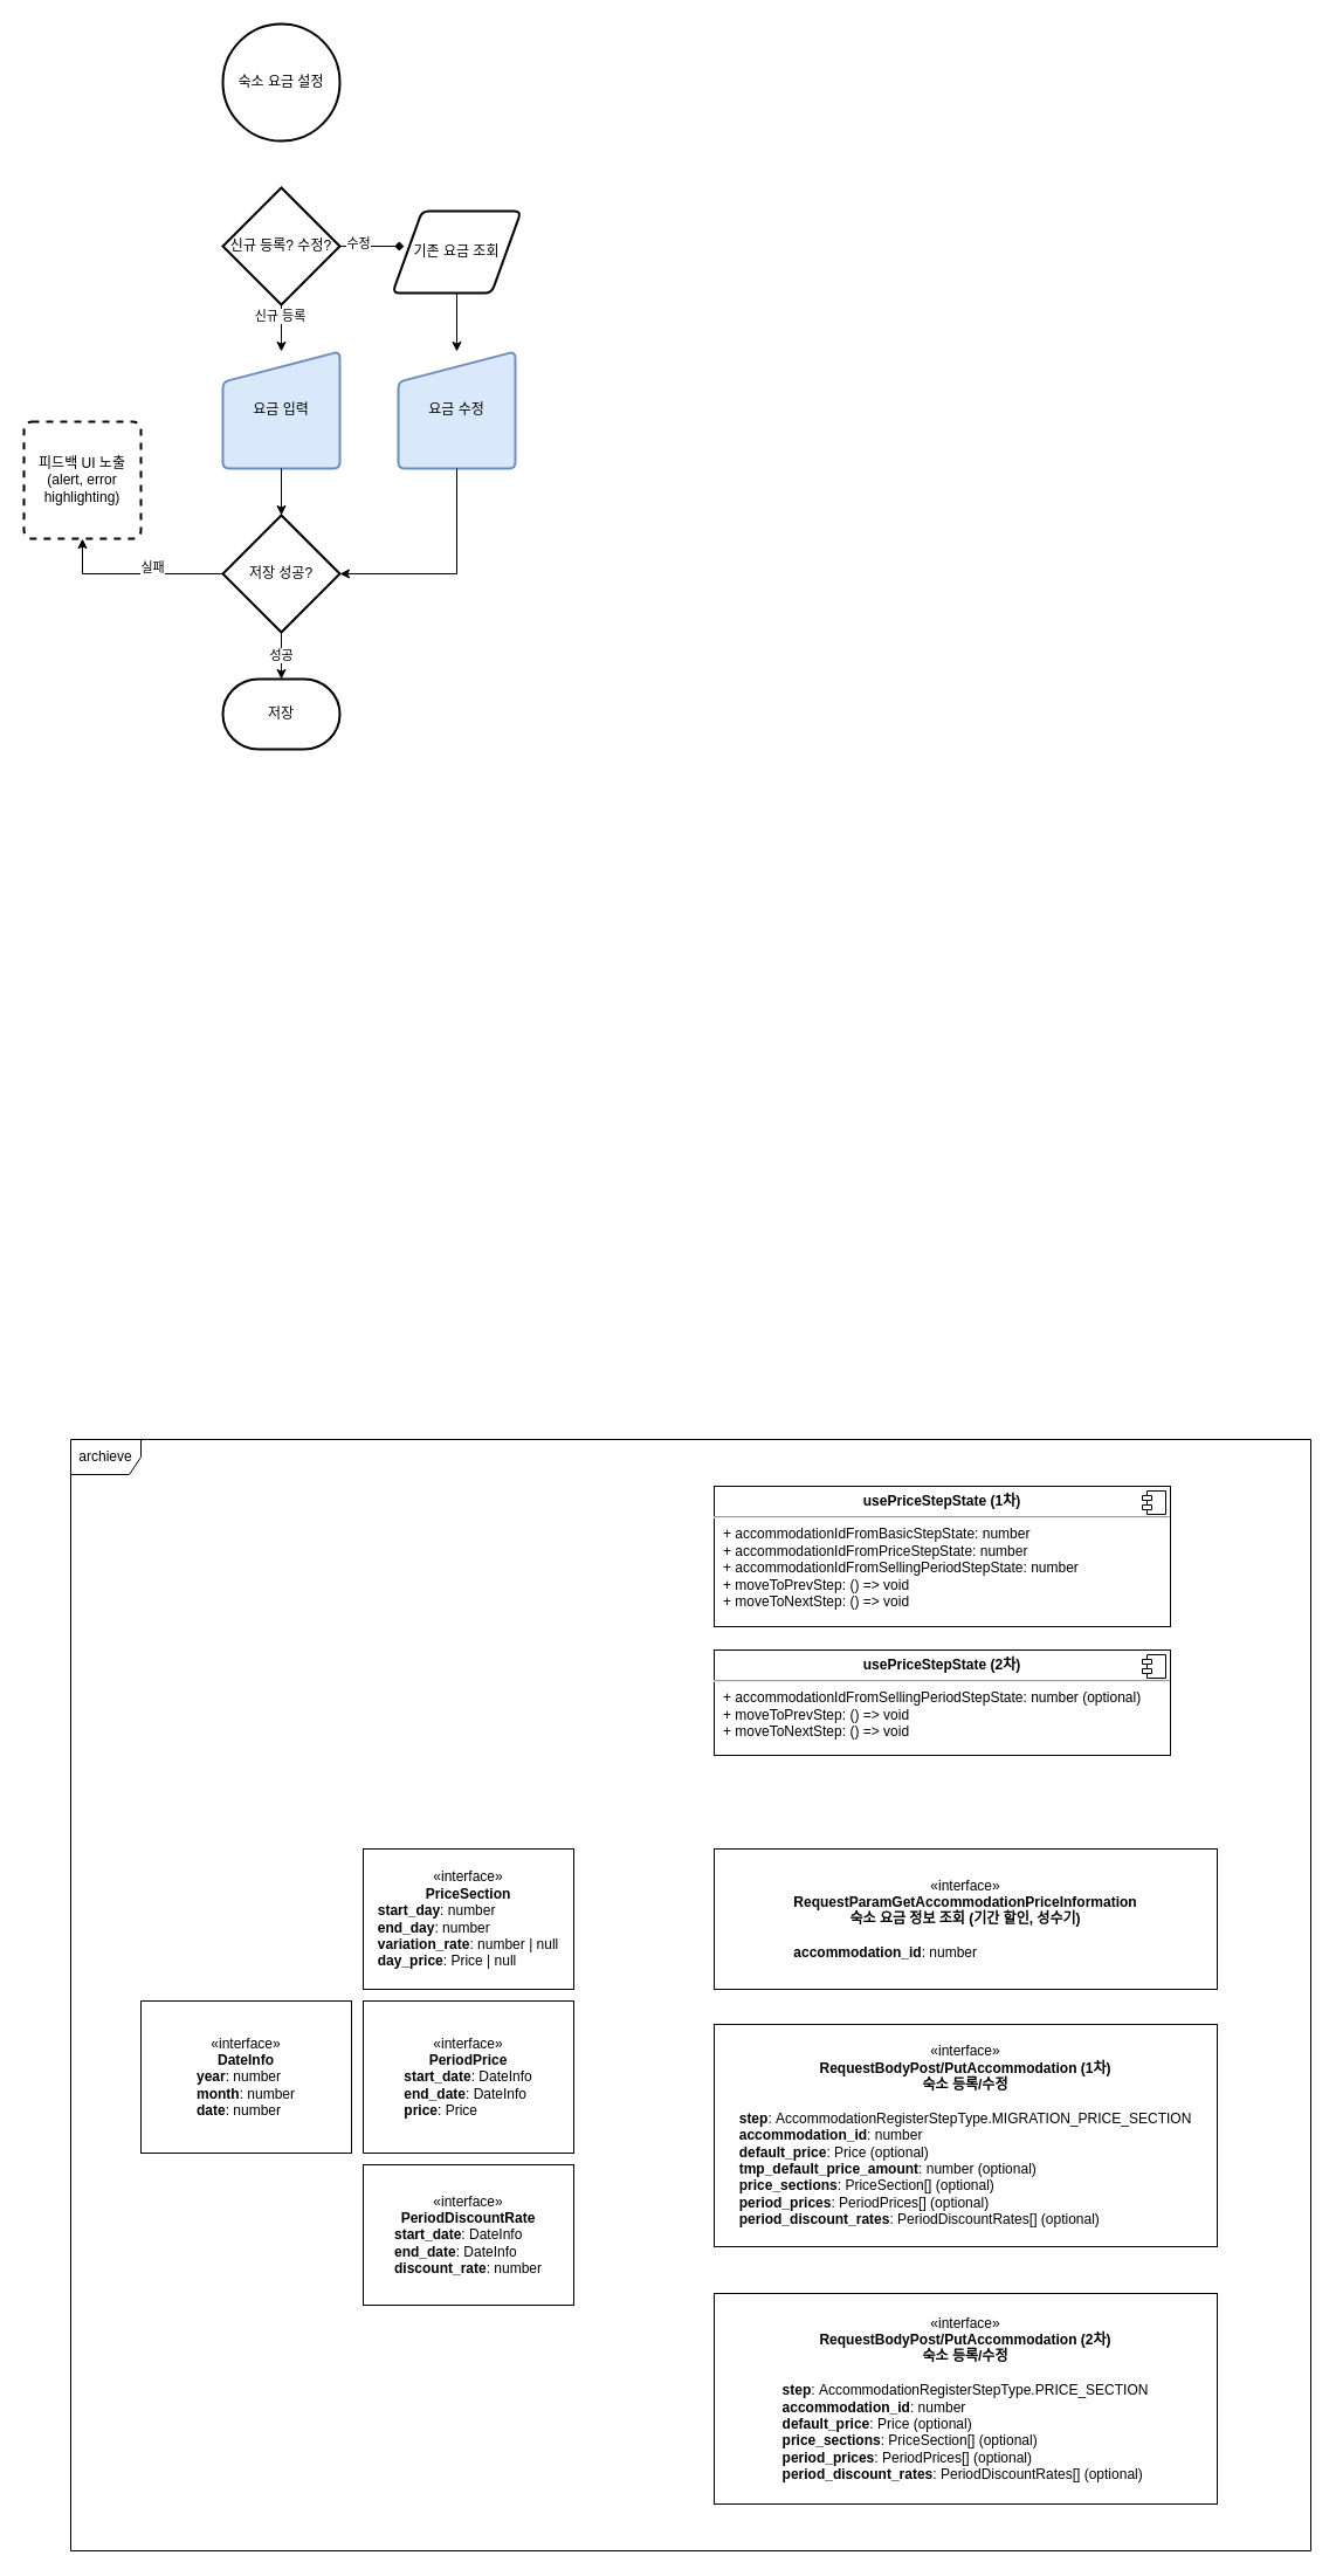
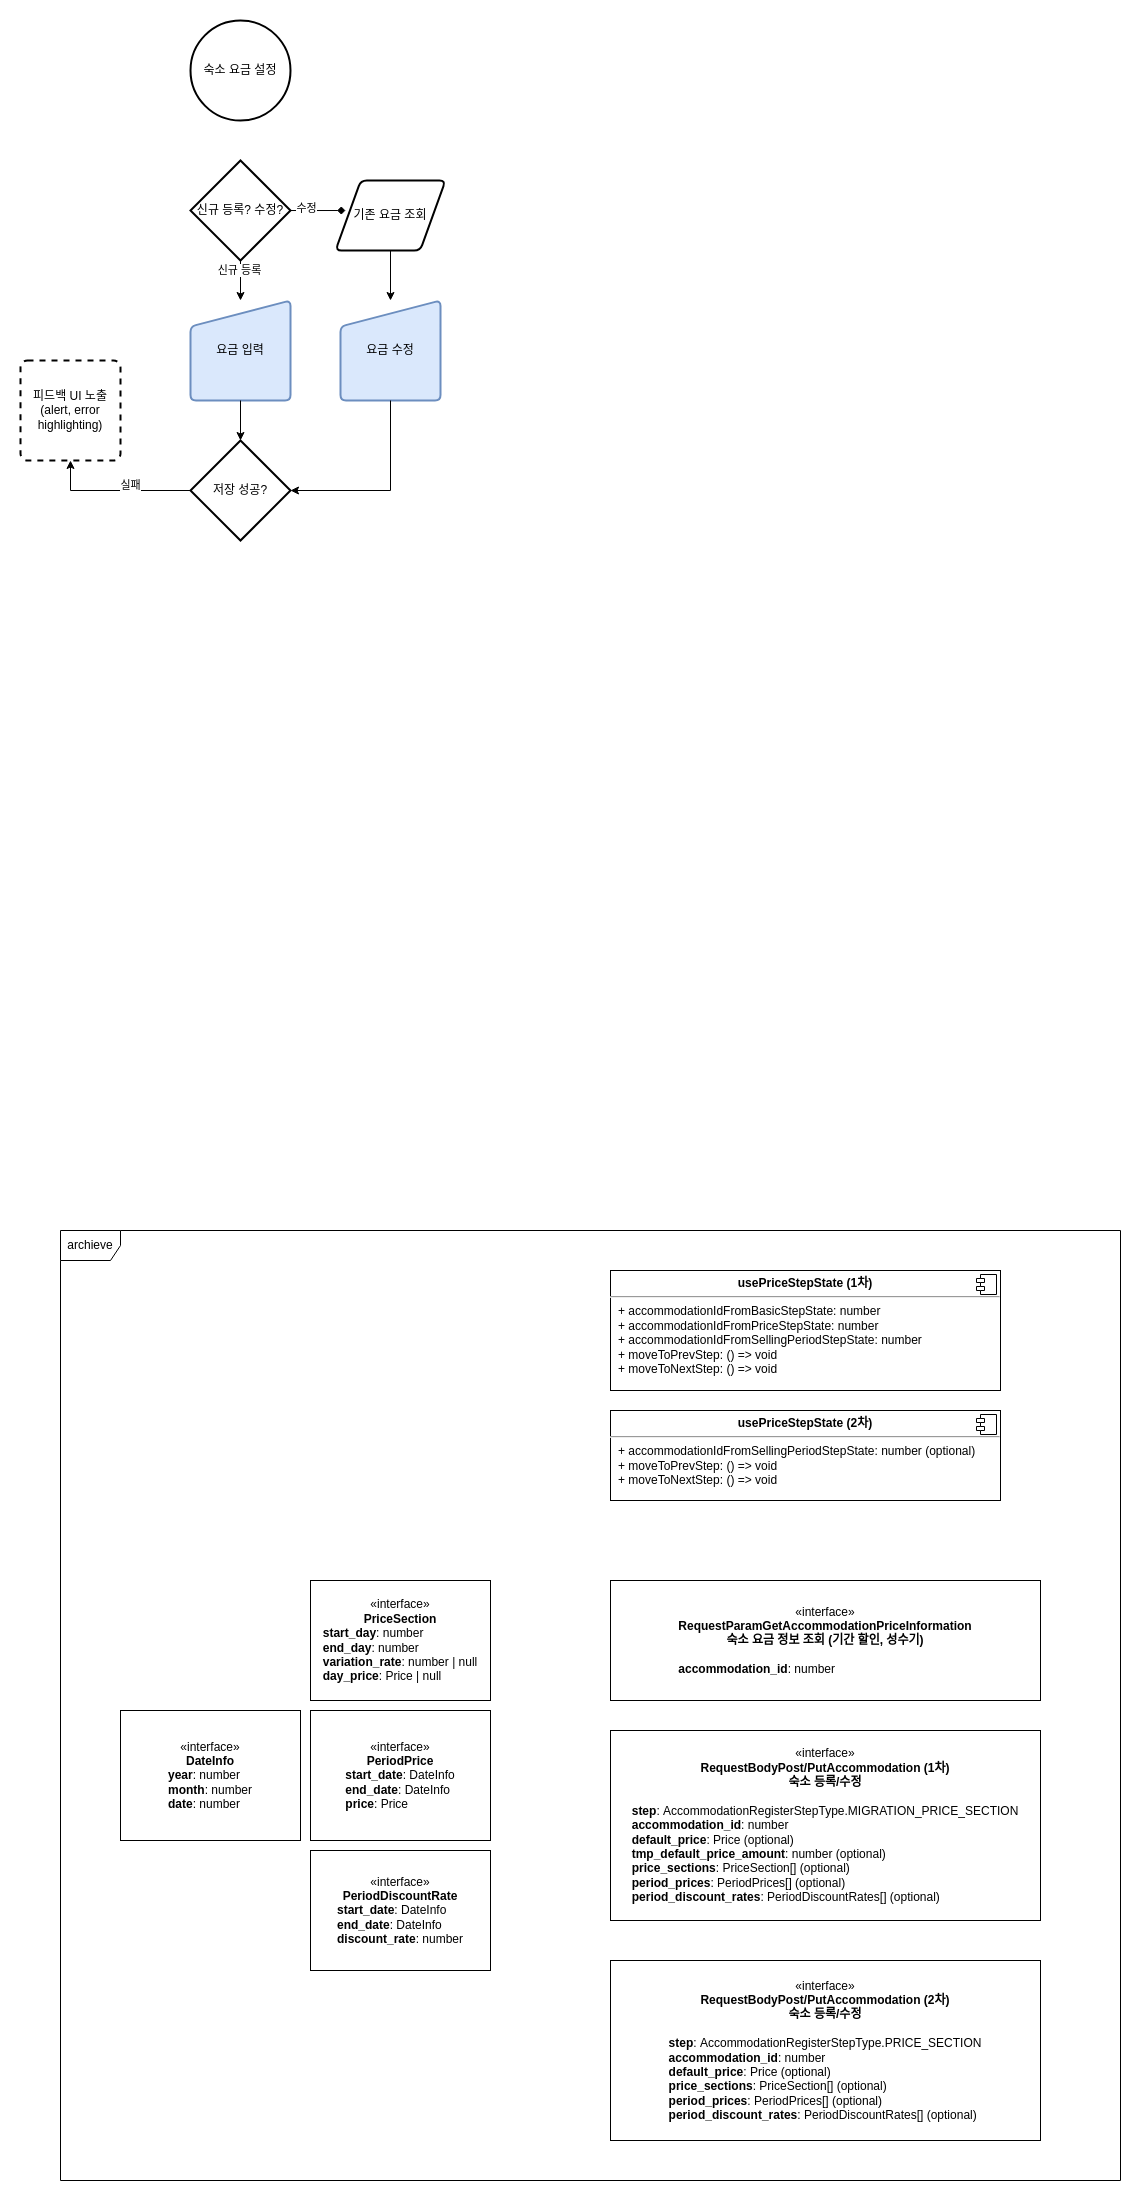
  <mxCell id="0" />
  <mxCell id="1" parent="0" />
  <mxCell id="2" value="«interface»&lt;br&gt;&lt;b&gt;RequestBodyPost/PutAccommodation (1차)&lt;br&gt;숙소 등록/수정&lt;br&gt;&lt;/b&gt;&lt;br&gt;&lt;div style=&quot;text-align: left;&quot;&gt;&lt;span style=&quot;background-color: initial;&quot;&gt;&lt;b&gt;step&lt;/b&gt;:&amp;nbsp;AccommodationRegisterStepType.&lt;/span&gt;&lt;span style=&quot;background-color: initial;&quot;&gt;MIGRATION_PRICE_SECTION&lt;/span&gt;&lt;/div&gt;&lt;div style=&quot;text-align: left;&quot;&gt;&lt;span style=&quot;background-color: initial;&quot;&gt;&lt;b&gt;accommodation_id&lt;/b&gt;: number&lt;/span&gt;&lt;/div&gt;&lt;div style=&quot;text-align: left;&quot;&gt;&lt;span style=&quot;background-color: initial;&quot;&gt;&lt;b&gt;default_price&lt;/b&gt;: Price (optional)&lt;/span&gt;&lt;/div&gt;&lt;div style=&quot;text-align: left;&quot;&gt;&lt;span style=&quot;background-color: initial;&quot;&gt;&lt;b&gt;tmp_default_price_amount&lt;/b&gt;: number (optional)&lt;/span&gt;&lt;/div&gt;&lt;div style=&quot;text-align: left;&quot;&gt;&lt;span style=&quot;background-color: initial;&quot;&gt;&lt;b&gt;price_sections&lt;/b&gt;: PriceSection[] (optional)&lt;/span&gt;&lt;/div&gt;&lt;div style=&quot;text-align: left;&quot;&gt;&lt;span style=&quot;background-color: initial;&quot;&gt;&lt;b&gt;period_prices&lt;/b&gt;: P&lt;/span&gt;&lt;span style=&quot;background-color: initial;&quot;&gt;eriodPrices[] (optional)&lt;/span&gt;&lt;/div&gt;&lt;div style=&quot;text-align: left;&quot;&gt;&lt;span style=&quot;background-color: initial;&quot;&gt;&lt;b&gt;period_discount_rates&lt;/b&gt;: P&lt;/span&gt;&lt;span style=&quot;background-color: initial;&quot;&gt;eriodDiscountRates[] (optional)&lt;/span&gt;&lt;/div&gt;" style="html=1;whiteSpace=wrap;" parent="1" vertex="1"><mxGeometry x="610" y="1730" width="430" height="190" as="geometry" /></mxCell>
  <mxCell id="3" value="«interface»&lt;br&gt;&lt;b style=&quot;border-color: var(--border-color);&quot;&gt;RequestBodyPost/PutAccommodation&lt;/b&gt;&lt;b&gt;&amp;nbsp;(2차)&lt;br&gt;숙소 등록/수정&lt;br&gt;&lt;/b&gt;&lt;br&gt;&lt;div style=&quot;text-align: left;&quot;&gt;&lt;span style=&quot;background-color: initial;&quot;&gt;&lt;b&gt;step&lt;/b&gt;:&amp;nbsp;AccommodationRegisterStepType.&lt;/span&gt;&lt;span style=&quot;background-color: initial;&quot;&gt;PRICE_SECTION&lt;/span&gt;&lt;/div&gt;&lt;div style=&quot;text-align: left;&quot;&gt;&lt;span style=&quot;background-color: initial;&quot;&gt;&lt;b&gt;accommodation_id&lt;/b&gt;: number&lt;/span&gt;&lt;/div&gt;&lt;div style=&quot;text-align: left;&quot;&gt;&lt;span style=&quot;background-color: initial;&quot;&gt;&lt;b&gt;default_price&lt;/b&gt;: Price (optional)&lt;/span&gt;&lt;/div&gt;&lt;div style=&quot;text-align: left;&quot;&gt;&lt;span style=&quot;background-color: initial;&quot;&gt;&lt;b&gt;price_sections&lt;/b&gt;: PriceSection[] (optional)&lt;/span&gt;&lt;/div&gt;&lt;div style=&quot;text-align: left;&quot;&gt;&lt;span style=&quot;background-color: initial;&quot;&gt;&lt;b&gt;period_prices&lt;/b&gt;: P&lt;/span&gt;&lt;span style=&quot;background-color: initial;&quot;&gt;eriodPrices[] (optional)&lt;/span&gt;&lt;/div&gt;&lt;div style=&quot;text-align: left;&quot;&gt;&lt;span style=&quot;background-color: initial;&quot;&gt;&lt;b&gt;period_discount_rates&lt;/b&gt;: P&lt;/span&gt;&lt;span style=&quot;background-color: initial;&quot;&gt;eriodDiscountRates[] (optional)&lt;/span&gt;&lt;/div&gt;" style="html=1;whiteSpace=wrap;fillStyle=auto;" parent="1" vertex="1"><mxGeometry x="610" y="1960" width="430" height="180" as="geometry" /></mxCell>
  <mxCell id="4" value="«interface»&lt;br&gt;&lt;b&gt;PriceSection&lt;/b&gt;&lt;br&gt;&lt;div style=&quot;text-align: left;&quot;&gt;&lt;span style=&quot;background-color: initial;&quot;&gt;&lt;b&gt;start_day&lt;/b&gt;: number&lt;/span&gt;&lt;/div&gt;&lt;div style=&quot;text-align: left;&quot;&gt;&lt;span style=&quot;background-color: initial;&quot;&gt;&lt;b&gt;end_day&lt;/b&gt;: number&lt;/span&gt;&lt;/div&gt;&lt;div style=&quot;text-align: left;&quot;&gt;&lt;span style=&quot;background-color: initial;&quot;&gt;&lt;b&gt;variation_rate&lt;/b&gt;: number | null&lt;/span&gt;&lt;/div&gt;&lt;div style=&quot;text-align: left;&quot;&gt;&lt;span style=&quot;background-color: initial;&quot;&gt;&lt;b&gt;day_price&lt;/b&gt;: Price | null&lt;br&gt;&lt;/span&gt;&lt;/div&gt;" style="html=1;whiteSpace=wrap;fillStyle=auto;" parent="1" vertex="1"><mxGeometry x="310" y="1580" width="180" height="120" as="geometry" /></mxCell>
  <mxCell id="5" value="«interface»&lt;br&gt;&lt;b&gt;PeriodPrice&lt;/b&gt;&lt;br&gt;&lt;div style=&quot;text-align: left;&quot;&gt;&lt;span style=&quot;background-color: initial;&quot;&gt;&lt;b&gt;start_date&lt;/b&gt;: DateInfo&lt;/span&gt;&lt;/div&gt;&lt;div style=&quot;text-align: left;&quot;&gt;&lt;span style=&quot;background-color: initial;&quot;&gt;&lt;b&gt;end_date&lt;/b&gt;: DateInfo&lt;/span&gt;&lt;/div&gt;&lt;div style=&quot;text-align: left;&quot;&gt;&lt;b style=&quot;background-color: initial;&quot;&gt;price&lt;/b&gt;&lt;span style=&quot;background-color: initial;&quot;&gt;: Price&lt;/span&gt;&lt;/div&gt;" style="html=1;whiteSpace=wrap;fillStyle=auto;" parent="1" vertex="1"><mxGeometry x="310" y="1710" width="180" height="130" as="geometry" /></mxCell>
  <mxCell id="6" value="«interface»&lt;br&gt;&lt;b&gt;PeriodDiscountRate&lt;/b&gt;&lt;br&gt;&lt;div style=&quot;text-align: left;&quot;&gt;&lt;span style=&quot;background-color: initial;&quot;&gt;&lt;b&gt;start_date&lt;/b&gt;: DateInfo&lt;/span&gt;&lt;/div&gt;&lt;div style=&quot;text-align: left;&quot;&gt;&lt;span style=&quot;background-color: initial;&quot;&gt;&lt;b&gt;end_date&lt;/b&gt;: DateInfo&lt;/span&gt;&lt;/div&gt;&lt;div style=&quot;text-align: left;&quot;&gt;&lt;span style=&quot;background-color: initial;&quot;&gt;&lt;b&gt;discount_rate&lt;/b&gt;: number&lt;/span&gt;&lt;/div&gt;" style="html=1;whiteSpace=wrap;fillStyle=auto;" parent="1" vertex="1"><mxGeometry x="310" y="1850" width="180" height="120" as="geometry" /></mxCell>
  <mxCell id="7" value="«interface»&lt;br&gt;&lt;b&gt;DateInfo&lt;/b&gt;&lt;br&gt;&lt;div style=&quot;text-align: left;&quot;&gt;&lt;span style=&quot;background-color: initial;&quot;&gt;&lt;b&gt;year&lt;/b&gt;: number&lt;/span&gt;&lt;/div&gt;&lt;div style=&quot;text-align: left;&quot;&gt;&lt;span style=&quot;background-color: initial;&quot;&gt;&lt;b&gt;month&lt;/b&gt;: number&lt;/span&gt;&lt;/div&gt;&lt;div style=&quot;text-align: left;&quot;&gt;&lt;b style=&quot;background-color: initial;&quot;&gt;date&lt;/b&gt;&lt;span style=&quot;background-color: initial;&quot;&gt;: number&lt;/span&gt;&lt;/div&gt;" style="html=1;whiteSpace=wrap;fillStyle=auto;" parent="1" vertex="1"><mxGeometry x="120" y="1710" width="180" height="130" as="geometry" /></mxCell>
  <mxCell id="8" value="«interface»&lt;br&gt;&lt;b&gt;RequestParamGetAccommodationPriceInformation&lt;br&gt;숙소 요금 정보 조회 (기간 할인, 성수기)&lt;br&gt;&lt;br&gt;&lt;/b&gt;&lt;div style=&quot;text-align: left;&quot;&gt;&lt;span style=&quot;background-color: initial;&quot;&gt;&lt;b&gt;accommodation_id&lt;/b&gt;: number&lt;br&gt;&lt;/span&gt;&lt;/div&gt;" style="html=1;whiteSpace=wrap;" parent="1" vertex="1"><mxGeometry x="610" y="1580" width="430" height="120" as="geometry" /></mxCell>
  <mxCell id="9" value="&lt;p style=&quot;margin:0px;margin-top:6px;text-align:center;&quot;&gt;&lt;b&gt;usePriceStepState (1차)&lt;/b&gt;&lt;/p&gt;&lt;hr&gt;&lt;p style=&quot;margin:0px;margin-left:8px;&quot;&gt;+ accommodationIdFromBasicStepState: number&lt;br&gt;+ accommodationIdFromPriceStepState: number&lt;/p&gt;&lt;p style=&quot;margin:0px;margin-left:8px;&quot;&gt;+&amp;nbsp;accommodationIdFromSellingPeriodStepState: number&lt;/p&gt;&lt;p style=&quot;margin:0px;margin-left:8px;&quot;&gt;+ moveToPrevStep: () =&amp;gt; void&lt;/p&gt;&lt;p style=&quot;margin:0px;margin-left:8px;&quot;&gt;+ moveToNextStep: () =&amp;gt; void&lt;/p&gt;" style="align=left;overflow=fill;html=1;dropTarget=0;whiteSpace=wrap;" parent="1" vertex="1"><mxGeometry x="610" y="1270" width="390" height="120" as="geometry" /></mxCell>
  <mxCell id="10" value="" style="shape=component;jettyWidth=8;jettyHeight=4;" parent="9" vertex="1"><mxGeometry x="1" width="20" height="20" relative="1" as="geometry"><mxPoint x="-24" y="4" as="offset" /></mxGeometry></mxCell>
  <mxCell id="11" value="&lt;p style=&quot;margin:0px;margin-top:6px;text-align:center;&quot;&gt;&lt;b&gt;usePriceStepState (2차)&lt;/b&gt;&lt;/p&gt;&lt;hr&gt;&lt;p style=&quot;margin:0px;margin-left:8px;&quot;&gt;&lt;span style=&quot;background-color: initial;&quot;&gt;+&amp;nbsp;accommodationIdFromSellingPeriodStepState: number (optional)&lt;/span&gt;&lt;br&gt;&lt;/p&gt;&lt;p style=&quot;margin:0px;margin-left:8px;&quot;&gt;+ moveToPrevStep: () =&amp;gt; void&lt;/p&gt;&lt;p style=&quot;margin:0px;margin-left:8px;&quot;&gt;+ moveToNextStep: () =&amp;gt; void&lt;/p&gt;" style="align=left;overflow=fill;html=1;dropTarget=0;whiteSpace=wrap;" parent="1" vertex="1"><mxGeometry x="610" y="1410" width="390" height="90" as="geometry" /></mxCell>
  <mxCell id="12" value="" style="shape=component;jettyWidth=8;jettyHeight=4;" parent="11" vertex="1"><mxGeometry x="1" width="20" height="20" relative="1" as="geometry"><mxPoint x="-24" y="4" as="offset" /></mxGeometry></mxCell>
  <mxCell id="13" style="edgeStyle=orthogonalEdgeStyle;rounded=0;orthogonalLoop=1;jettySize=auto;html=1;exitX=0.5;exitY=1;exitDx=0;exitDy=0;" parent="1" source="11" target="11" edge="1"><mxGeometry relative="1" as="geometry" /></mxCell>
  <mxCell id="14" style="edgeStyle=orthogonalEdgeStyle;rounded=0;orthogonalLoop=1;jettySize=auto;html=1;entryX=0.5;entryY=0;entryDx=0;entryDy=0;" parent="1" source="16" target="20" edge="1"><mxGeometry relative="1" as="geometry"><mxPoint x="240" y="300" as="targetPoint" /></mxGeometry></mxCell>
  <mxCell id="15" value="신규 등록" style="edgeLabel;html=1;align=center;verticalAlign=middle;resizable=0;points=[];" parent="14" vertex="1" connectable="0"><mxGeometry x="-0.537" y="-2" relative="1" as="geometry"><mxPoint as="offset" /></mxGeometry></mxCell>
  <mxCell id="16" value="신규 등록? 수정?" style="strokeWidth=2;html=1;shape=mxgraph.flowchart.decision;whiteSpace=wrap;" parent="1" vertex="1"><mxGeometry x="190" y="160" width="100" height="100" as="geometry" /></mxCell>
  <mxCell id="17" value="숙소 요금 설정" style="strokeWidth=2;html=1;shape=mxgraph.flowchart.start_2;whiteSpace=wrap;" parent="1" vertex="1"><mxGeometry x="190" y="20" width="100" height="100" as="geometry" /></mxCell>
- <mxCell id="18" value="저장" style="strokeWidth=2;html=1;shape=mxgraph.flowchart.terminator;whiteSpace=wrap;" parent="1" vertex="1"><mxGeometry x="190" y="580" width="100" height="60" as="geometry" /></mxCell>
  <mxCell id="19" value="피드백 UI 노출&lt;br&gt;(alert, error highlighting)" style="rounded=1;whiteSpace=wrap;html=1;absoluteArcSize=1;arcSize=14;strokeWidth=2;dashed=1;" parent="1" vertex="1"><mxGeometry x="20" y="360" width="100" height="100" as="geometry" /></mxCell>
  <mxCell id="20" value="요금 입력" style="html=1;strokeWidth=2;shape=manualInput;whiteSpace=wrap;rounded=1;size=26;arcSize=11;fillColor=#dae8fc;strokeColor=#6c8ebf;" parent="1" vertex="1"><mxGeometry x="190" y="300" width="100" height="100" as="geometry" /></mxCell>
  <mxCell id="21" style="edgeStyle=orthogonalEdgeStyle;rounded=0;orthogonalLoop=1;jettySize=auto;html=1;entryX=0.5;entryY=0;entryDx=0;entryDy=0;" parent="1" source="22" target="25" edge="1"><mxGeometry relative="1" as="geometry" /></mxCell>
  <mxCell id="22" value="기존 요금 조회" style="shape=parallelogram;html=1;strokeWidth=2;perimeter=parallelogramPerimeter;whiteSpace=wrap;rounded=1;arcSize=12;size=0.23;" parent="1" vertex="1"><mxGeometry x="335" y="180" width="110" height="70" as="geometry" /></mxCell>
  <mxCell id="23" style="edgeStyle=orthogonalEdgeStyle;rounded=0;orthogonalLoop=1;jettySize=auto;html=1;entryX=0.091;entryY=0.429;entryDx=0;entryDy=0;entryPerimeter=0;endArrow=diamond;" parent="1" source="16" target="22" edge="1"><mxGeometry relative="1" as="geometry" /></mxCell>
  <mxCell id="24" value="수정" style="edgeLabel;html=1;align=center;verticalAlign=middle;resizable=0;points=[];" parent="23" vertex="1" connectable="0"><mxGeometry x="-0.464" y="3" relative="1" as="geometry"><mxPoint as="offset" /></mxGeometry></mxCell>
  <mxCell id="25" value="요금 수정" style="html=1;strokeWidth=2;shape=manualInput;whiteSpace=wrap;rounded=1;size=26;arcSize=11;fillColor=#dae8fc;strokeColor=#6c8ebf;" parent="1" vertex="1"><mxGeometry x="340" y="300" width="100" height="100" as="geometry" /></mxCell>
  <mxCell id="26" style="edgeStyle=orthogonalEdgeStyle;rounded=0;orthogonalLoop=1;jettySize=auto;html=1;exitX=0;exitY=0.5;exitDx=0;exitDy=0;exitPerimeter=0;entryX=0.5;entryY=1;entryDx=0;entryDy=0;" parent="1" source="28" target="19" edge="1"><mxGeometry relative="1" as="geometry" /></mxCell>
  <mxCell id="27" value="실패" style="edgeLabel;html=1;align=center;verticalAlign=middle;resizable=0;points=[];" vertex="1" connectable="0" parent="26"><mxGeometry x="-0.18" y="-6" relative="1" as="geometry"><mxPoint x="1" as="offset" /></mxGeometry></mxCell>
  <mxCell id="28" value="저장 성공?" style="strokeWidth=2;html=1;shape=mxgraph.flowchart.decision;whiteSpace=wrap;" parent="1" vertex="1"><mxGeometry x="190" y="440" width="100" height="100" as="geometry" /></mxCell>
  <mxCell id="29" style="edgeStyle=orthogonalEdgeStyle;rounded=0;orthogonalLoop=1;jettySize=auto;html=1;entryX=0.5;entryY=0;entryDx=0;entryDy=0;entryPerimeter=0;" parent="1" source="20" target="28" edge="1"><mxGeometry relative="1" as="geometry" /></mxCell>
  <mxCell id="30" style="edgeStyle=orthogonalEdgeStyle;rounded=0;orthogonalLoop=1;jettySize=auto;html=1;exitX=0.5;exitY=1;exitDx=0;exitDy=0;entryX=1;entryY=0.5;entryDx=0;entryDy=0;entryPerimeter=0;" parent="1" source="25" target="28" edge="1"><mxGeometry relative="1" as="geometry" /></mxCell>
- <mxCell id="31" value="성공" style="edgeStyle=orthogonalEdgeStyle;rounded=0;orthogonalLoop=1;jettySize=auto;html=1;entryX=0.5;entryY=0;entryDx=0;entryDy=0;entryPerimeter=0;" parent="1" source="28" target="18" edge="1"><mxGeometry relative="1" as="geometry" /></mxCell>
  <mxCell id="32" value="archieve" style="shape=umlFrame;whiteSpace=wrap;html=1;pointerEvents=0;" parent="1" vertex="1"><mxGeometry x="60" y="1230" width="1060" height="950" as="geometry" /></mxCell>
